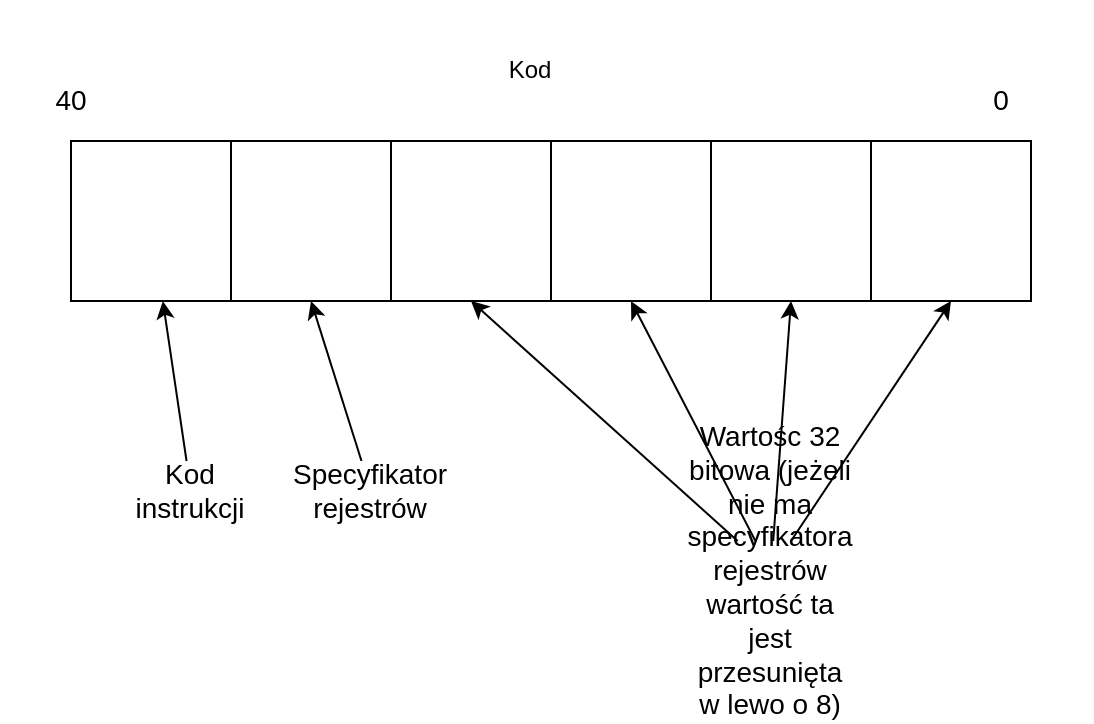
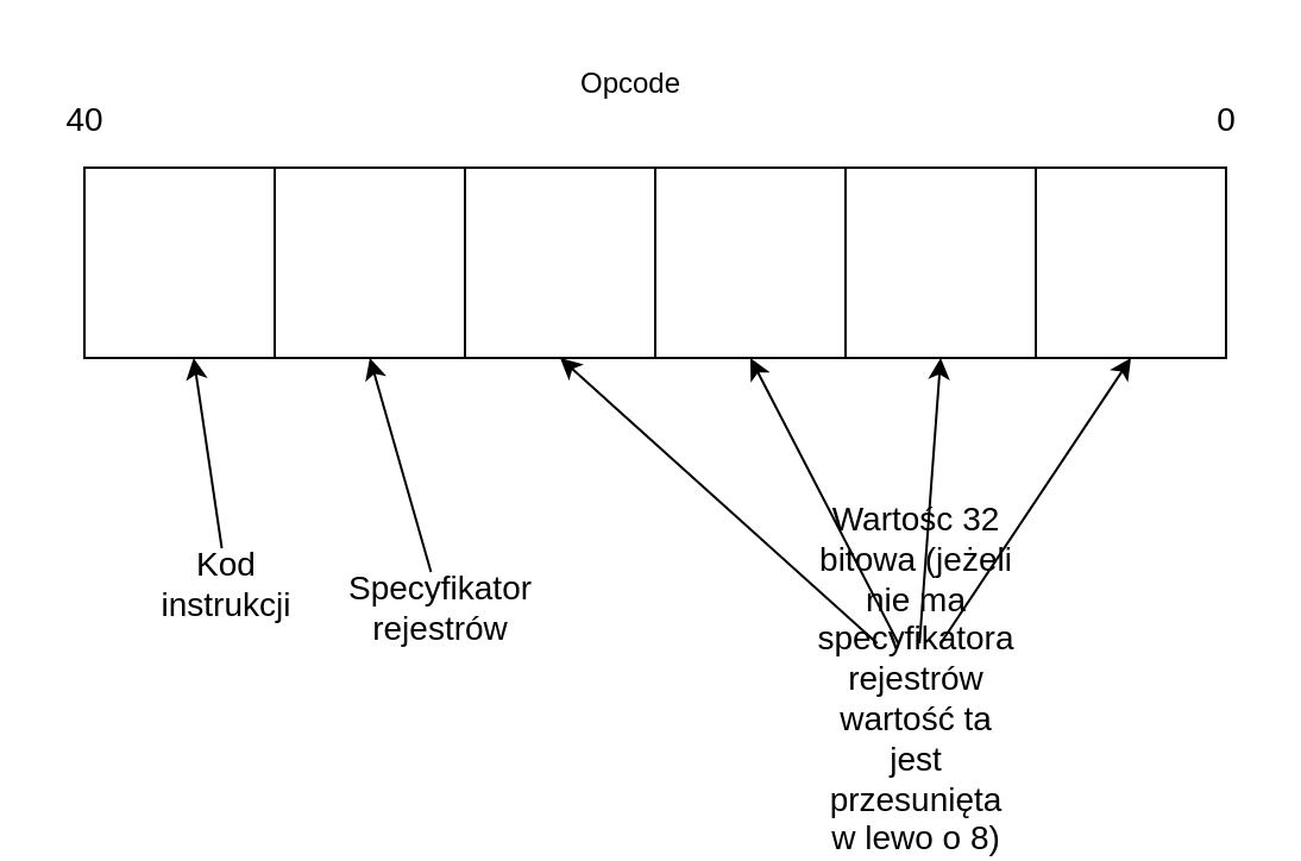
  <mxCell id="0" />
  <mxCell id="1" parent="0" />
  <mxCell id="2" value="" style="rounded=0;whiteSpace=wrap;html=1;" vertex="1" parent="1"><mxGeometry x="35" y="70" width="480" height="80" as="geometry" /></mxCell>
  <mxCell id="3" value="" style="rounded=0;whiteSpace=wrap;html=1;" vertex="1" parent="1"><mxGeometry x="35" y="70" width="80" height="80" as="geometry" /></mxCell>
  <mxCell id="4" value="" style="rounded=0;whiteSpace=wrap;html=1;" vertex="1" parent="1"><mxGeometry x="115" y="70" width="80" height="80" as="geometry" /></mxCell>
  <mxCell id="5" value="" style="rounded=0;whiteSpace=wrap;html=1;" vertex="1" parent="1"><mxGeometry x="195" y="70" width="80" height="80" as="geometry" /></mxCell>
  <mxCell id="6" value="" style="rounded=0;whiteSpace=wrap;html=1;" vertex="1" parent="1"><mxGeometry x="275" y="70" width="80" height="80" as="geometry" /></mxCell>
  <mxCell id="7" value="" style="rounded=0;whiteSpace=wrap;html=1;" vertex="1" parent="1"><mxGeometry x="355" y="70" width="80" height="80" as="geometry" /></mxCell>
  <mxCell id="8" value="" style="rounded=0;whiteSpace=wrap;html=1;" vertex="1" parent="1"><mxGeometry x="435" y="70" width="80" height="80" as="geometry" /></mxCell>
- <mxCell id="9" value="Kod" style="text;html=1;strokeColor=none;fillColor=none;align=center;verticalAlign=middle;whiteSpace=wrap;rounded=0;" vertex="1" parent="1"><mxGeometry x="235" y="20" width="60" height="30" as="geometry" /></mxCell>
+ <mxCell id="9" value="Opcode" style="text;html=1;strokeColor=none;fillColor=none;align=center;verticalAlign=middle;whiteSpace=wrap;rounded=0;" vertex="1" parent="1"><mxGeometry x="235" y="20" width="60" height="30" as="geometry" /></mxCell>
  <mxCell id="10" style="rounded=0;orthogonalLoop=1;jettySize=auto;html=1;fontSize=14;" edge="1" parent="1" source="11" target="3"><mxGeometry relative="1" as="geometry" /></mxCell>
  <mxCell id="11" value="Kod instrukcji" style="text;html=1;strokeColor=none;fillColor=none;align=center;verticalAlign=middle;whiteSpace=wrap;rounded=0;fontSize=14;" vertex="1" parent="1"><mxGeometry x="65" y="230" width="60" height="30" as="geometry" /></mxCell>
  <mxCell id="12" style="rounded=0;orthogonalLoop=1;jettySize=auto;html=1;entryX=0.5;entryY=1;entryDx=0;entryDy=0;fontSize=14;" edge="1" parent="1" source="13" target="4"><mxGeometry relative="1" as="geometry" /></mxCell>
- <mxCell id="13" value="Specyfikator rejestrów" style="text;html=1;strokeColor=none;fillColor=none;align=center;verticalAlign=middle;whiteSpace=wrap;rounded=0;fontSize=14;" vertex="1" parent="1"><mxGeometry x="155" y="230" width="60" height="30" as="geometry" /></mxCell>
+ <mxCell id="13" value="Specyfikator rejestrów" style="text;html=1;strokeColor=none;fillColor=none;align=center;verticalAlign=middle;whiteSpace=wrap;rounded=0;fontSize=14;" vertex="1" parent="1"><mxGeometry x="155" y="240" width="60" height="30" as="geometry" /></mxCell>
  <mxCell id="14" style="rounded=0;orthogonalLoop=1;jettySize=auto;html=1;fontSize=14;entryX=0.5;entryY=1;entryDx=0;entryDy=0;" edge="1" parent="1" source="18" target="5"><mxGeometry relative="1" as="geometry" /></mxCell>
  <mxCell id="15" style="rounded=0;orthogonalLoop=1;jettySize=auto;html=1;entryX=0.5;entryY=1;entryDx=0;entryDy=0;fontSize=14;" edge="1" parent="1" source="18" target="6"><mxGeometry relative="1" as="geometry" /></mxCell>
  <mxCell id="16" style="rounded=0;orthogonalLoop=1;jettySize=auto;html=1;entryX=0.5;entryY=1;entryDx=0;entryDy=0;fontSize=14;" edge="1" parent="1" source="18" target="7"><mxGeometry relative="1" as="geometry" /></mxCell>
  <mxCell id="17" style="rounded=0;orthogonalLoop=1;jettySize=auto;html=1;entryX=0.5;entryY=1;entryDx=0;entryDy=0;fontSize=14;" edge="1" parent="1" source="18" target="8"><mxGeometry relative="1" as="geometry" /></mxCell>
  <mxCell id="18" value="Wartośc 32 bitowa (jeżeli nie ma specyfikatora rejestrów wartość ta jest przesunięta w lewo o 8)" style="text;html=1;strokeColor=none;fillColor=none;align=center;verticalAlign=middle;whiteSpace=wrap;rounded=0;fontSize=14;" vertex="1" parent="1"><mxGeometry x="355" y="270" width="60" height="30" as="geometry" /></mxCell>
- <mxCell id="19" value="0" style="text;html=1;align=center;verticalAlign=middle;resizable=0;points=[];autosize=1;strokeColor=none;fillColor=none;fontSize=14;" vertex="1" parent="1"><mxGeometry x="490" y="40" width="20" height="20" as="geometry" /></mxCell>
+ <mxCell id="19" value="0" style="text;html=1;align=center;verticalAlign=middle;resizable=0;points=[];autosize=1;strokeColor=none;fillColor=none;fontSize=14;" vertex="1" parent="1"><mxGeometry x="505" y="40" width="20" height="20" as="geometry" /></mxCell>
  <mxCell id="20" value="40" style="text;html=1;align=center;verticalAlign=middle;resizable=0;points=[];autosize=1;strokeColor=none;fillColor=none;fontSize=14;" vertex="1" parent="1"><mxGeometry x="20" y="40" width="30" height="20" as="geometry" /></mxCell>
